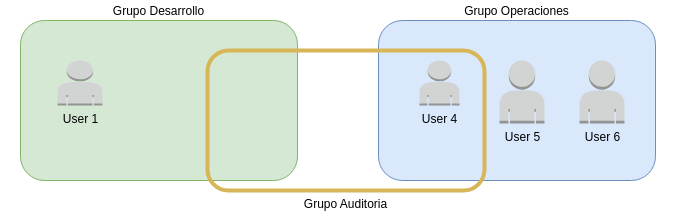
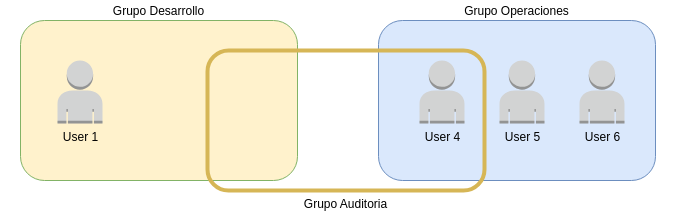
  <mxCell id="0" />
  <mxCell id="1" parent="0" />
- <mxCell id="2" value="Grupo Desarrollo" style="rounded=1;whiteSpace=wrap;html=1;fillColor=#d5e8d4;labelPosition=center;verticalLabelPosition=top;align=center;verticalAlign=bottom;strokeColor=#82b366;" vertex="1" parent="1"><mxGeometry x="20" y="20" width="277" height="160" as="geometry" /></mxCell>
+ <mxCell id="2" value="Grupo Desarrollo" style="rounded=1;whiteSpace=wrap;html=1;fillColor=#fff2cc;labelPosition=center;verticalLabelPosition=top;align=center;verticalAlign=bottom;strokeColor=#82b366;" vertex="1" parent="1"><mxGeometry x="20" y="20" width="277" height="160" as="geometry" /></mxCell>
  <mxCell id="3" value="Grupo Operaciones" style="rounded=1;whiteSpace=wrap;html=1;fillColor=#dae8fc;labelPosition=center;verticalLabelPosition=top;align=center;verticalAlign=bottom;strokeColor=#6c8ebf;" vertex="1" parent="1"><mxGeometry x="378" y="20" width="277" height="160" as="geometry" /></mxCell>
- <mxCell id="4" value="User 1" style="outlineConnect=0;dashed=0;verticalLabelPosition=bottom;verticalAlign=top;align=center;html=1;shape=mxgraph.aws3.user;fillColor=#D2D3D3;gradientColor=none;" vertex="1" parent="1"><mxGeometry x="57" y="60" width="45" height="45" as="geometry" /></mxCell>
+ <mxCell id="4" value="User 1" style="outlineConnect=0;dashed=0;verticalLabelPosition=bottom;verticalAlign=top;align=center;html=1;shape=mxgraph.aws3.user;fillColor=#D2D3D3;gradientColor=none;" vertex="1" parent="1"><mxGeometry x="57" y="60" width="45" height="63" as="geometry" /></mxCell>
  <mxCell id="5" value="Grupo Auditoria" style="rounded=1;whiteSpace=wrap;html=1;fillColor=none;labelPosition=center;verticalLabelPosition=bottom;align=center;verticalAlign=top;strokeColor=#d6b656;strokeWidth=4;" vertex="1" parent="1"><mxGeometry x="207" y="50" width="277" height="140" as="geometry" /></mxCell>
- <mxCell id="6" value="User 4" style="outlineConnect=0;dashed=0;verticalLabelPosition=bottom;verticalAlign=top;align=center;html=1;shape=mxgraph.aws3.user;fillColor=#D2D3D3;gradientColor=none;" vertex="1" parent="1"><mxGeometry x="419" y="60" width="40" height="45" as="geometry" /></mxCell>
+ <mxCell id="6" value="User 4" style="outlineConnect=0;dashed=0;verticalLabelPosition=bottom;verticalAlign=top;align=center;html=1;shape=mxgraph.aws3.user;fillColor=#D2D3D3;gradientColor=none;" vertex="1" parent="1"><mxGeometry x="419" y="60" width="45" height="63" as="geometry" /></mxCell>
  <mxCell id="7" value="User 5" style="outlineConnect=0;dashed=0;verticalLabelPosition=bottom;verticalAlign=top;align=center;html=1;shape=mxgraph.aws3.user;fillColor=#D2D3D3;gradientColor=none;" vertex="1" parent="1"><mxGeometry x="499" y="60" width="45" height="63" as="geometry" /></mxCell>
  <mxCell id="8" value="User 6" style="outlineConnect=0;dashed=0;verticalLabelPosition=bottom;verticalAlign=top;align=center;html=1;shape=mxgraph.aws3.user;fillColor=#D2D3D3;gradientColor=none;" vertex="1" parent="1"><mxGeometry x="579" y="60" width="45" height="63" as="geometry" /></mxCell>
